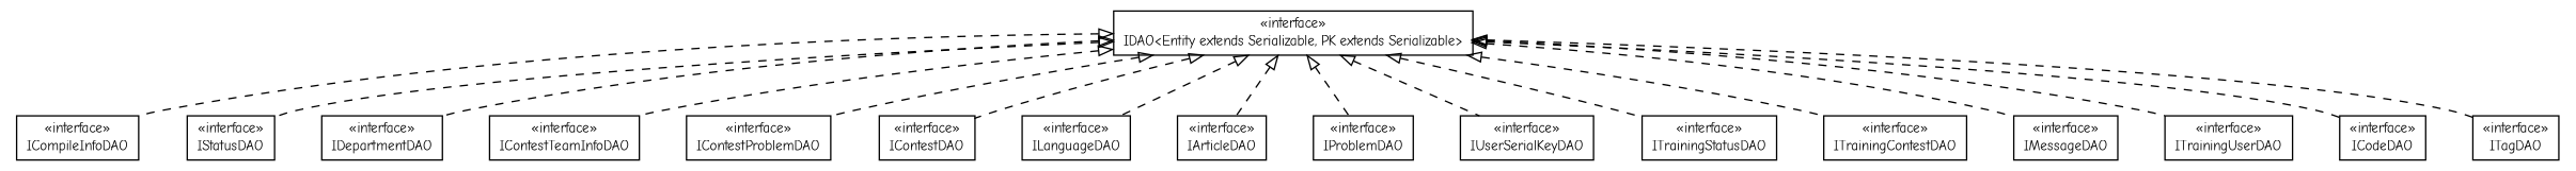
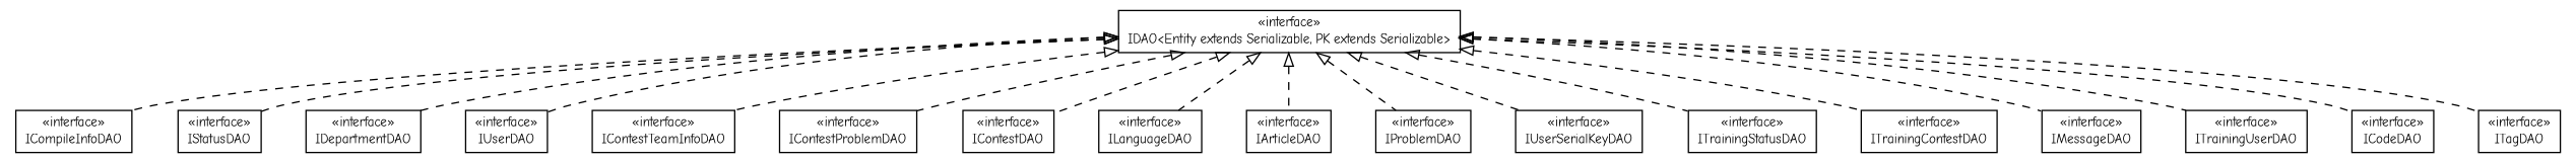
  digraph {
    fontname="Comic Neue"
    nodesep=0.25
    ranksep=0.5
    node [fontcolor=black fontname="Comic Neue" fontsize=10.0 shape=plaintext]
    edge [arrowtail=empty dir=back fontname="Comic Neue" fontsize=10 headport=p labelfontname=Helvetica labelfontsize=10 style=dashed tailport=p]
    n1 [label=<<table title="cn.edu.uestc.acmicpc.db.dao.iface.ICompileInfoDAO" border="0" cellborder="1" cellspacing="0" cellpadding="2" port="p" href="./ICompileInfoDAO.html"> 		<tr><td><table border="0" cellspacing="0" cellpadding="1"> <tr><td align="center" balign="center"> &#171;interface&#187; </td></tr> <tr><td align="center" balign="center"> ICompileInfoDAO </td></tr> 		</table></td></tr> 		</table>>]
    n2 [label=<<table title="cn.edu.uestc.acmicpc.db.dao.iface.IStatusDAO" border="0" cellborder="1" cellspacing="0" cellpadding="2" port="p" href="./IStatusDAO.html"> 		<tr><td><table border="0" cellspacing="0" cellpadding="1"> <tr><td align="center" balign="center"> &#171;interface&#187; </td></tr> <tr><td align="center" balign="center"> IStatusDAO </td></tr> 		</table></td></tr> 		</table>>]
    n3 [label=<<table title="cn.edu.uestc.acmicpc.db.dao.iface.IDepartmentDAO" border="0" cellborder="1" cellspacing="0" cellpadding="2" port="p" href="./IDepartmentDAO.html"> 		<tr><td><table border="0" cellspacing="0" cellpadding="1"> <tr><td align="center" balign="center"> &#171;interface&#187; </td></tr> <tr><td align="center" balign="center"> IDepartmentDAO </td></tr> 		</table></td></tr> 		</table>>]
+   n4 [label=<<table title="cn.edu.uestc.acmicpc.db.dao.iface.IUserDAO" border="0" cellborder="1" cellspacing="0" cellpadding="2" port="p" href="./IUserDAO.html"> 		<tr><td><table border="0" cellspacing="0" cellpadding="1"> <tr><td align="center" balign="center"> &#171;interface&#187; </td></tr> <tr><td align="center" balign="center"> IUserDAO </td></tr> 		</table></td></tr> 		</table>>]
    n5 [label=<<table title="cn.edu.uestc.acmicpc.db.dao.iface.IContestTeamInfoDAO" border="0" cellborder="1" cellspacing="0" cellpadding="2" port="p" href="./IContestTeamInfoDAO.html"> 		<tr><td><table border="0" cellspacing="0" cellpadding="1"> <tr><td align="center" balign="center"> &#171;interface&#187; </td></tr> <tr><td align="center" balign="center"> IContestTeamInfoDAO </td></tr> 		</table></td></tr> 		</table>>]
    n6 [label=<<table title="cn.edu.uestc.acmicpc.db.dao.iface.IContestProblemDAO" border="0" cellborder="1" cellspacing="0" cellpadding="2" port="p" href="./IContestProblemDAO.html"> 		<tr><td><table border="0" cellspacing="0" cellpadding="1"> <tr><td align="center" balign="center"> &#171;interface&#187; </td></tr> <tr><td align="center" balign="center"> IContestProblemDAO </td></tr> 		</table></td></tr> 		</table>>]
    n7 [label=<<table title="cn.edu.uestc.acmicpc.db.dao.iface.IContestDAO" border="0" cellborder="1" cellspacing="0" cellpadding="2" port="p" href="./IContestDAO.html"> 		<tr><td><table border="0" cellspacing="0" cellpadding="1"> <tr><td align="center" balign="center"> &#171;interface&#187; </td></tr> <tr><td align="center" balign="center"> IContestDAO </td></tr> 		</table></td></tr> 		</table>>]
    n8 [label=<<table title="cn.edu.uestc.acmicpc.db.dao.iface.ILanguageDAO" border="0" cellborder="1" cellspacing="0" cellpadding="2" port="p" href="./ILanguageDAO.html"> 		<tr><td><table border="0" cellspacing="0" cellpadding="1"> <tr><td align="center" balign="center"> &#171;interface&#187; </td></tr> <tr><td align="center" balign="center"> ILanguageDAO </td></tr> 		</table></td></tr> 		</table>>]
    n9 [label=<<table title="cn.edu.uestc.acmicpc.db.dao.iface.IArticleDAO" border="0" cellborder="1" cellspacing="0" cellpadding="2" port="p" href="./IArticleDAO.html"> 		<tr><td><table border="0" cellspacing="0" cellpadding="1"> <tr><td align="center" balign="center"> &#171;interface&#187; </td></tr> <tr><td align="center" balign="center"> IArticleDAO </td></tr> 		</table></td></tr> 		</table>>]
    n10 [label=<<table title="cn.edu.uestc.acmicpc.db.dao.iface.IProblemDAO" border="0" cellborder="1" cellspacing="0" cellpadding="2" port="p" href="./IProblemDAO.html"> 		<tr><td><table border="0" cellspacing="0" cellpadding="1"> <tr><td align="center" balign="center"> &#171;interface&#187; </td></tr> <tr><td align="center" balign="center"> IProblemDAO </td></tr> 		</table></td></tr> 		</table>>]
    n11 [label=<<table title="cn.edu.uestc.acmicpc.db.dao.iface.IUserSerialKeyDAO" border="0" cellborder="1" cellspacing="0" cellpadding="2" port="p" href="./IUserSerialKeyDAO.html"> 		<tr><td><table border="0" cellspacing="0" cellpadding="1"> <tr><td align="center" balign="center"> &#171;interface&#187; </td></tr> <tr><td align="center" balign="center"> IUserSerialKeyDAO </td></tr> 		</table></td></tr> 		</table>>]
    n12 [label=<<table title="cn.edu.uestc.acmicpc.db.dao.iface.ITrainingStatusDAO" border="0" cellborder="1" cellspacing="0" cellpadding="2" port="p" href="./ITrainingStatusDAO.html"> 		<tr><td><table border="0" cellspacing="0" cellpadding="1"> <tr><td align="center" balign="center"> &#171;interface&#187; </td></tr> <tr><td align="center" balign="center"> ITrainingStatusDAO </td></tr> 		</table></td></tr> 		</table>>]
    n13 [label=<<table title="cn.edu.uestc.acmicpc.db.dao.iface.ITrainingContestDAO" border="0" cellborder="1" cellspacing="0" cellpadding="2" port="p" href="./ITrainingContestDAO.html"> 		<tr><td><table border="0" cellspacing="0" cellpadding="1"> <tr><td align="center" balign="center"> &#171;interface&#187; </td></tr> <tr><td align="center" balign="center"> ITrainingContestDAO </td></tr> 		</table></td></tr> 		</table>>]
    n14 [label=<<table title="cn.edu.uestc.acmicpc.db.dao.iface.IMessageDAO" border="0" cellborder="1" cellspacing="0" cellpadding="2" port="p" href="./IMessageDAO.html"> 		<tr><td><table border="0" cellspacing="0" cellpadding="1"> <tr><td align="center" balign="center"> &#171;interface&#187; </td></tr> <tr><td align="center" balign="center"> IMessageDAO </td></tr> 		</table></td></tr> 		</table>>]
    n15 [label=<<table title="cn.edu.uestc.acmicpc.db.dao.iface.ITrainingUserDAO" border="0" cellborder="1" cellspacing="0" cellpadding="2" port="p" href="./ITrainingUserDAO.html"> 		<tr><td><table border="0" cellspacing="0" cellpadding="1"> <tr><td align="center" balign="center"> &#171;interface&#187; </td></tr> <tr><td align="center" balign="center"> ITrainingUserDAO </td></tr> 		</table></td></tr> 		</table>>]
    n16 [label=<<table title="cn.edu.uestc.acmicpc.db.dao.iface.ICodeDAO" border="0" cellborder="1" cellspacing="0" cellpadding="2" port="p" href="./ICodeDAO.html"> 		<tr><td><table border="0" cellspacing="0" cellpadding="1"> <tr><td align="center" balign="center"> &#171;interface&#187; </td></tr> <tr><td align="center" balign="center"> ICodeDAO </td></tr> 		</table></td></tr> 		</table>>]
    n17 [label=<<table title="cn.edu.uestc.acmicpc.db.dao.iface.ITagDAO" border="0" cellborder="1" cellspacing="0" cellpadding="2" port="p" href="./ITagDAO.html"> 		<tr><td><table border="0" cellspacing="0" cellpadding="1"> <tr><td align="center" balign="center"> &#171;interface&#187; </td></tr> <tr><td align="center" balign="center"> ITagDAO </td></tr> 		</table></td></tr> 		</table>>]
    n18 [label=<<table title="cn.edu.uestc.acmicpc.db.dao.iface.IDAO" border="0" cellborder="1" cellspacing="0" cellpadding="2" port="p" href="./IDAO.html"> 		<tr><td><table border="0" cellspacing="0" cellpadding="1"> <tr><td align="center" balign="center"> &#171;interface&#187; </td></tr> <tr><td align="center" balign="center"> IDAO&lt;Entity extends Serializable, PK extends Serializable&gt; </td></tr> 		</table></td></tr> 		</table>>]
    n18 -> n1
    n18 -> n2
    n18 -> n3
+   n18 -> n4
    n18 -> n5
    n18 -> n6
    n18 -> n7
    n18 -> n8
    n18 -> n9
    n18 -> n10
    n18 -> n11
    n18 -> n12
    n18 -> n13
    n18 -> n14
    n18 -> n15
    n18 -> n16
    n18 -> n17
  }
